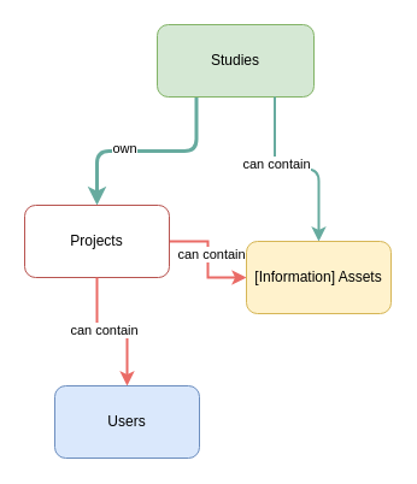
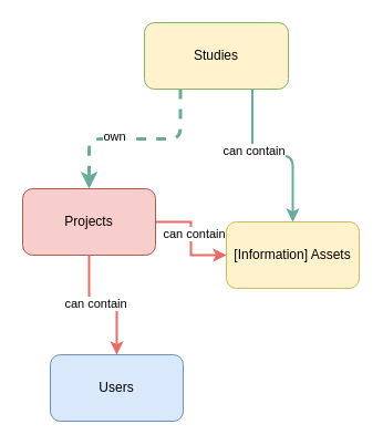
  <mxCell id="0" />
  <mxCell id="1" parent="0" />
- <mxCell id="2" value="" style="edgeStyle=orthogonalEdgeStyle;rounded=1;orthogonalLoop=1;jettySize=auto;html=1;exitX=0.25;exitY=1;exitDx=0;exitDy=0;strokeColor=#67AB9F;strokeWidth=3;curved=0;" edge="1" parent="1" source="4" target="9"><mxGeometry relative="1" as="geometry" /></mxCell>
+ <mxCell id="2" value="" style="edgeStyle=orthogonalEdgeStyle;rounded=1;orthogonalLoop=1;jettySize=auto;html=1;exitX=0.25;exitY=1;exitDx=0;exitDy=0;strokeColor=#67AB9F;strokeWidth=3;curved=0;dashed=1;" edge="1" parent="1" source="4" target="9"><mxGeometry relative="1" as="geometry" /></mxCell>
  <mxCell id="3" value="own" style="edgeLabel;html=1;align=center;verticalAlign=middle;resizable=0;points=[];" vertex="1" connectable="0" parent="2"><mxGeometry x="0.222" y="-3" relative="1" as="geometry"><mxPoint as="offset" /></mxGeometry></mxCell>
- <mxCell id="4" value="Studies" style="rounded=1;whiteSpace=wrap;html=1;fillColor=#D5E8D4;strokeColor=#82b366;" vertex="1" parent="1"><mxGeometry x="130" y="20" width="130" height="60" as="geometry" /></mxCell>
+ <mxCell id="4" value="Studies" style="rounded=1;whiteSpace=wrap;html=1;fillColor=#fff2cc;strokeColor=#82b366;" vertex="1" parent="1"><mxGeometry x="130" y="20" width="130" height="60" as="geometry" /></mxCell>
  <mxCell id="5" value="" style="edgeStyle=orthogonalEdgeStyle;rounded=1;orthogonalLoop=1;jettySize=auto;html=1;exitX=0.75;exitY=1;exitDx=0;exitDy=0;strokeWidth=2;strokeColor=#67AB9F;curved=0;" edge="1" parent="1" source="4" target="12"><mxGeometry relative="1" as="geometry" /></mxCell>
  <mxCell id="6" value="can contain" style="edgeLabel;html=1;align=center;verticalAlign=middle;resizable=0;points=[];" vertex="1" connectable="0" parent="5"><mxGeometry x="-0.293" relative="1" as="geometry"><mxPoint x="1" as="offset" /></mxGeometry></mxCell>
  <mxCell id="7" style="edgeStyle=orthogonalEdgeStyle;rounded=0;orthogonalLoop=1;jettySize=auto;html=1;exitX=1;exitY=0.5;exitDx=0;exitDy=0;entryX=0;entryY=0.5;entryDx=0;entryDy=0;strokeWidth=2;strokeColor=#EA6B66;" edge="1" parent="1" source="9" target="12"><mxGeometry relative="1" as="geometry" /></mxCell>
  <mxCell id="8" value="can contain" style="edgeLabel;html=1;align=center;verticalAlign=middle;resizable=0;points=[];" vertex="1" connectable="0" parent="7"><mxGeometry x="-0.108" y="2" relative="1" as="geometry"><mxPoint as="offset" /></mxGeometry></mxCell>
- <mxCell id="9" value="Projects" style="whiteSpace=wrap;html=1;rounded=1;fillColor=#ffffff;strokeColor=#b85450;" vertex="1" parent="1"><mxGeometry x="20" y="170" width="120" height="60" as="geometry" /></mxCell>
+ <mxCell id="9" value="Projects" style="whiteSpace=wrap;html=1;rounded=1;fillColor=#f8cecc;strokeColor=#b85450;" vertex="1" parent="1"><mxGeometry x="20" y="170" width="120" height="60" as="geometry" /></mxCell>
  <mxCell id="10" value="" style="edgeStyle=orthogonalEdgeStyle;rounded=0;orthogonalLoop=1;jettySize=auto;html=1;exitX=0.5;exitY=1;exitDx=0;exitDy=0;strokeWidth=2;strokeColor=#EA6B66;" edge="1" parent="1" source="9" target="13"><mxGeometry relative="1" as="geometry" /></mxCell>
  <mxCell id="11" value="can contain" style="edgeLabel;html=1;align=center;verticalAlign=middle;resizable=0;points=[];" vertex="1" connectable="0" parent="10"><mxGeometry x="-0.133" y="2" relative="1" as="geometry"><mxPoint as="offset" /></mxGeometry></mxCell>
  <mxCell id="12" value="[Information] Assets" style="whiteSpace=wrap;html=1;rounded=1;fillColor=#fff2cc;strokeColor=#d6b656;" vertex="1" parent="1"><mxGeometry x="204" y="200" width="120" height="60" as="geometry" /></mxCell>
  <mxCell id="13" value="Users" style="whiteSpace=wrap;html=1;rounded=1;fillColor=#dae8fc;strokeColor=#6c8ebf;" vertex="1" parent="1"><mxGeometry x="45" y="320" width="120" height="60" as="geometry" /></mxCell>
